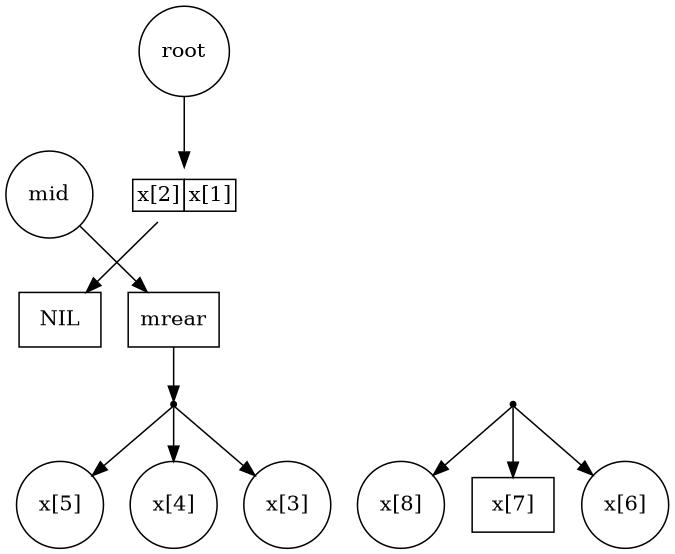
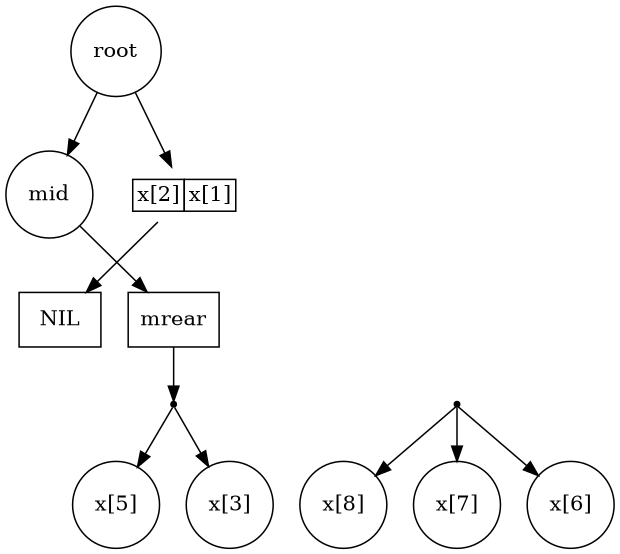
  digraph {
    node [shape=circle]
    mid
    n2 [label=<<table BORDER="0" CELLBORDER="1" CELLSPACING="0">           <tr><td>x[2]</td><td>x[1]</td></tr></table>> shape=plaintext]
    n3 [label=NIL shape=box]
    mrear [shape=box]
    n5 [label="x[8]"]
-   n6 [label="x[7]" shape=box]
+   n6 [label="x[7]"]
    n7 [label="x[6]"]
    n8 [label="x[5]"]
-   n9 [label="x[4]"]
    n10 [label="x[3]"]
    mrearr [shape=point]
    root
    mfrontr [shape=point]
    subgraph sub_1 {
      rank=same
      mid
      n2
    }
    subgraph sub_2 {
      rank=same
      n3
      mrear
    }
    subgraph sub_3 {
      rank=same
      n5
      n6
      n7
    }
    subgraph sub_4 {
      rank=same
      n8
-     n9
      n10
    }
    subgraph sub_5 {
      rank=same
      n7
      n8
    }
    mid -> n2 [style=invis]
    mid -> mrear
    n2 -> n3
    n3 -> mrear [style=invis]
    mrear -> mrearr
    n5 -> n6 [style=invis]
    n6 -> n7 [style=invis]
-   n8 -> n9 [style=invis]
-   n9 -> n10 [style=invis]
    mrearr -> n8
-   mrearr -> n9
    mrearr -> n10
+   root -> mid
    root -> n2
    mfrontr -> n5
    mfrontr -> n6
    mfrontr -> n7
  }
